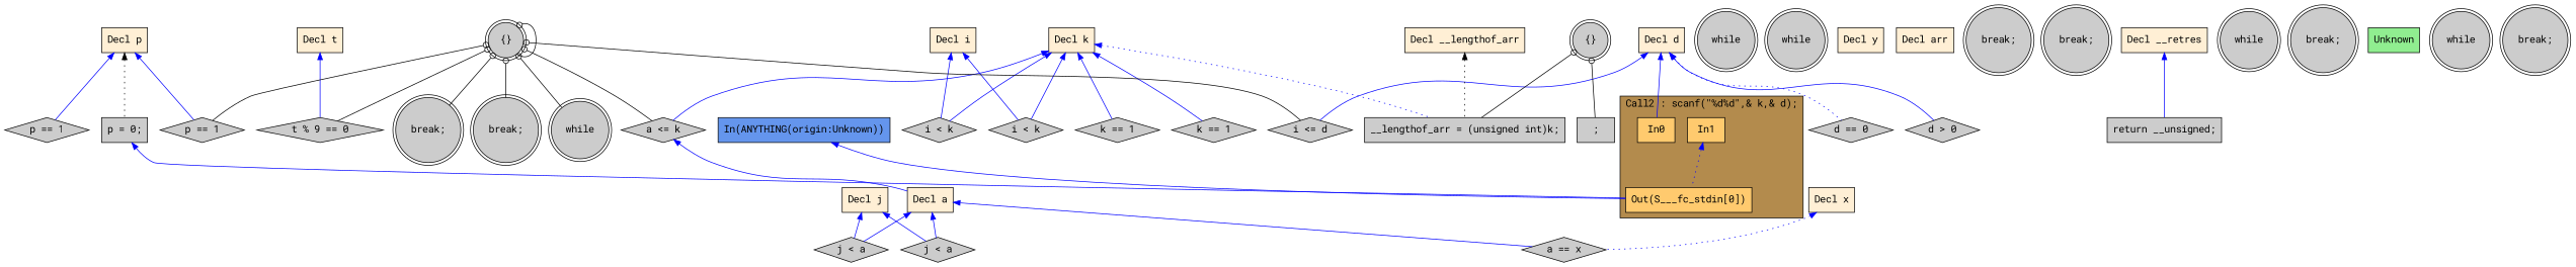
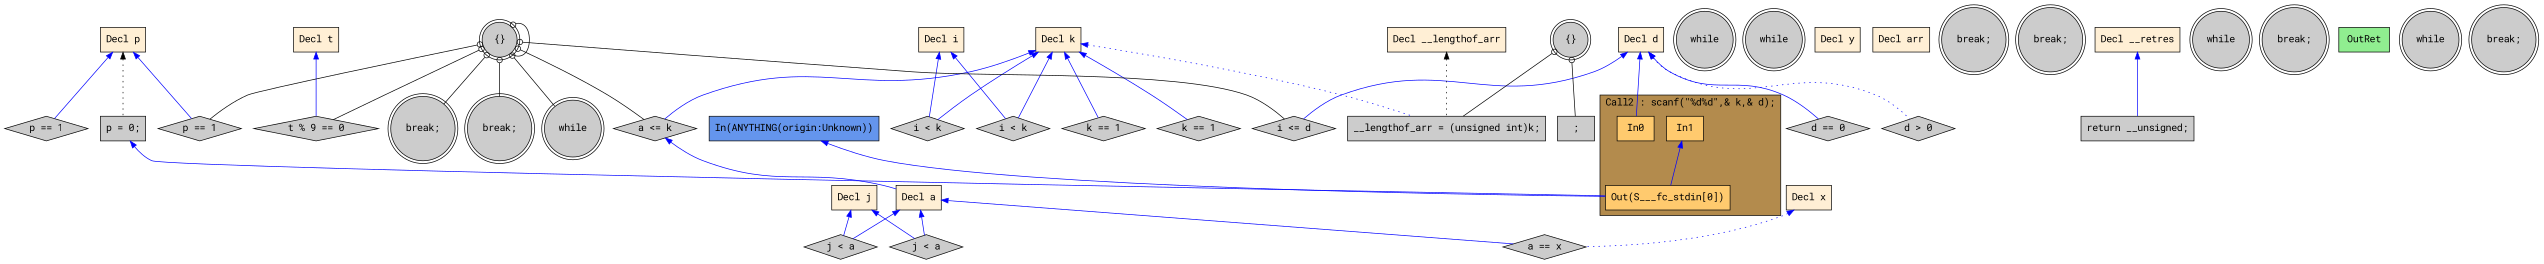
  digraph {
    fontname="Roboto Mono"
    rankdir=TB
    node [fillcolor="#CCCCCC" fontname="Roboto Mono" shape=box style=filled]
    edge [color="#0000FF" dir=back fontname="Roboto Mono"]
    n1 [fillcolor="#FFCA6E" label=In1]
    n2 [fillcolor="#FFCA6E" label=In0]
    n3 [fillcolor="#FFCA6E" label="Out(S___fc_stdin[0])"]
    n4 [label="t % 9 == 0" shape=diamond]
    n5 [label="a <= k" shape=diamond]
    n6 [fillcolor="#FFEFD5" label="Decl a"]
    n7 [label="p == 1" shape=diamond]
    n8 [fillcolor="#FFEFD5" label="Decl i"]
    n9 [label="i < k" shape=diamond]
    n10 [label="i < k" shape=diamond]
    n11 [label="i <= d" shape=diamond]
    n12 [label="break;" shape=doublecircle]
    n13 [fillcolor="#FFEFD5" label="Decl j"]
    n14 [label="j < a" shape=diamond]
    n15 [label="j < a" shape=diamond]
    n16 [label="break;" shape=doublecircle]
    n17 [fillcolor="#FFEFD5" label="Decl d"]
    n18 [label="d > 0" shape=diamond]
    n19 [label="d == 0" shape=diamond]
    n20 [label="p == 1" shape=diamond]
    n21 [fillcolor="#FFEFD5" label="Decl k"]
    n22 [label="__lengthof_arr = (unsigned int)k;"]
    n23 [label="k == 1" shape=diamond]
    n24 [label="k == 1" shape=diamond]
    n25 [fillcolor="#FFEFD5" label="Decl t"]
    n26 [label="a == x" shape=diamond]
    n27 [label=while shape=doublecircle]
    n28 [fillcolor="#FFEFD5" label="Decl p"]
    n29 [label="p = 0;"]
    n30 [fillcolor="#FFEFD5" label="Decl x"]
    n31 [label=while shape=doublecircle]
    n32 [fillcolor="#FFEFD5" label="Decl y"]
    n33 [fillcolor="#FFEFD5" label="Decl arr"]
    n34 [label="break;" shape=doublecircle]
    n35 [fillcolor="#FFEFD5" label="Decl __lengthof_arr"]
    n36 [label="break;" shape=doublecircle]
    n37 [fillcolor="#FFEFD5" label="Decl __retres"]
    n38 [label="return __unsigned;"]
    n39 [label=while shape=doublecircle]
    n40 [label="break;" shape=doublecircle]
-   n41 [fillcolor="#90EE90" label=Unknown]
+   n41 [fillcolor="#90EE90" label=OutRet]
    n42 [fillcolor="#6495ED" label="In(ANYTHING(origin:Unknown))"]
    n43 [label="{}" shape=doublecircle]
    n44 [label=";"]
    n45 [label=while shape=doublecircle]
    n46 [label="break;" shape=doublecircle]
    n47 [label=while shape=doublecircle]
    n48 [label="{}" shape=doublecircle]
    subgraph cluster_1 {
      fillcolor="#B38B4D"
      label="Call2 : scanf(\"%d%d\",& k,& d);"
      style=filled
      n1
      n2
      n3
    }
-   n1 -> n3 [style=dotted]
+   n1 -> n3
    n5 -> n6
    n6 -> n14
    n6 -> n15
    n6 -> n26
    n8 -> n9
    n8 -> n10
    n13 -> n14
    n13 -> n15
    n17 -> n2
    n17 -> n11
-   n17 -> n18
-   n17 -> n19 [style=dotted]
+   n17 -> n18 [style=dotted]
+   n17 -> n19
    n21 -> n5
    n21 -> n9
    n21 -> n10
    n21 -> n22 [style=dotted]
    n21 -> n23
    n21 -> n24
    n25 -> n4
    n28 -> n7
    n28 -> n20
    n28 -> n29 [color="#000000" style=dotted]
    n29 -> n3
    n30 -> n26 [style=dotted]
    n35 -> n22 [color="#000000" style=dotted]
    n37 -> n38
    n42 -> n3
    n43 -> n22 [arrowtail=odot color="#000000"]
    n43 -> n44 [arrowtail=odot color="#000000"]
    n48 -> n4 [arrowtail=odot color="#000000"]
    n48 -> n5 [arrowtail=odot color="#000000"]
    n48 -> n7 [arrowtail=odot color="#000000"]
    n48 -> n11 [arrowtail=odot color="#000000"]
    n48 -> n12 [arrowtail=odot color="#000000"]
    n48 -> n16 [arrowtail=odot color="#000000"]
    n48 -> n47 [arrowtail=odot color="#000000"]
    n48 -> n48 [arrowtail=odot color="#000000"]
  }
